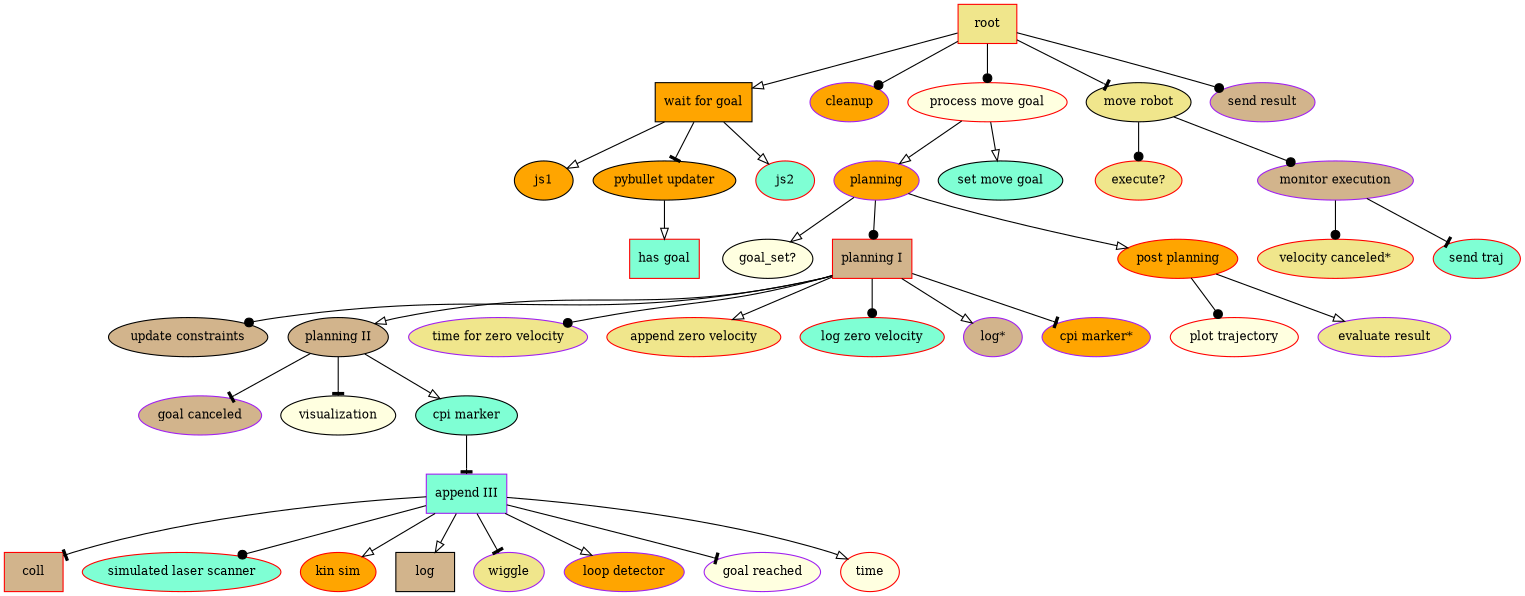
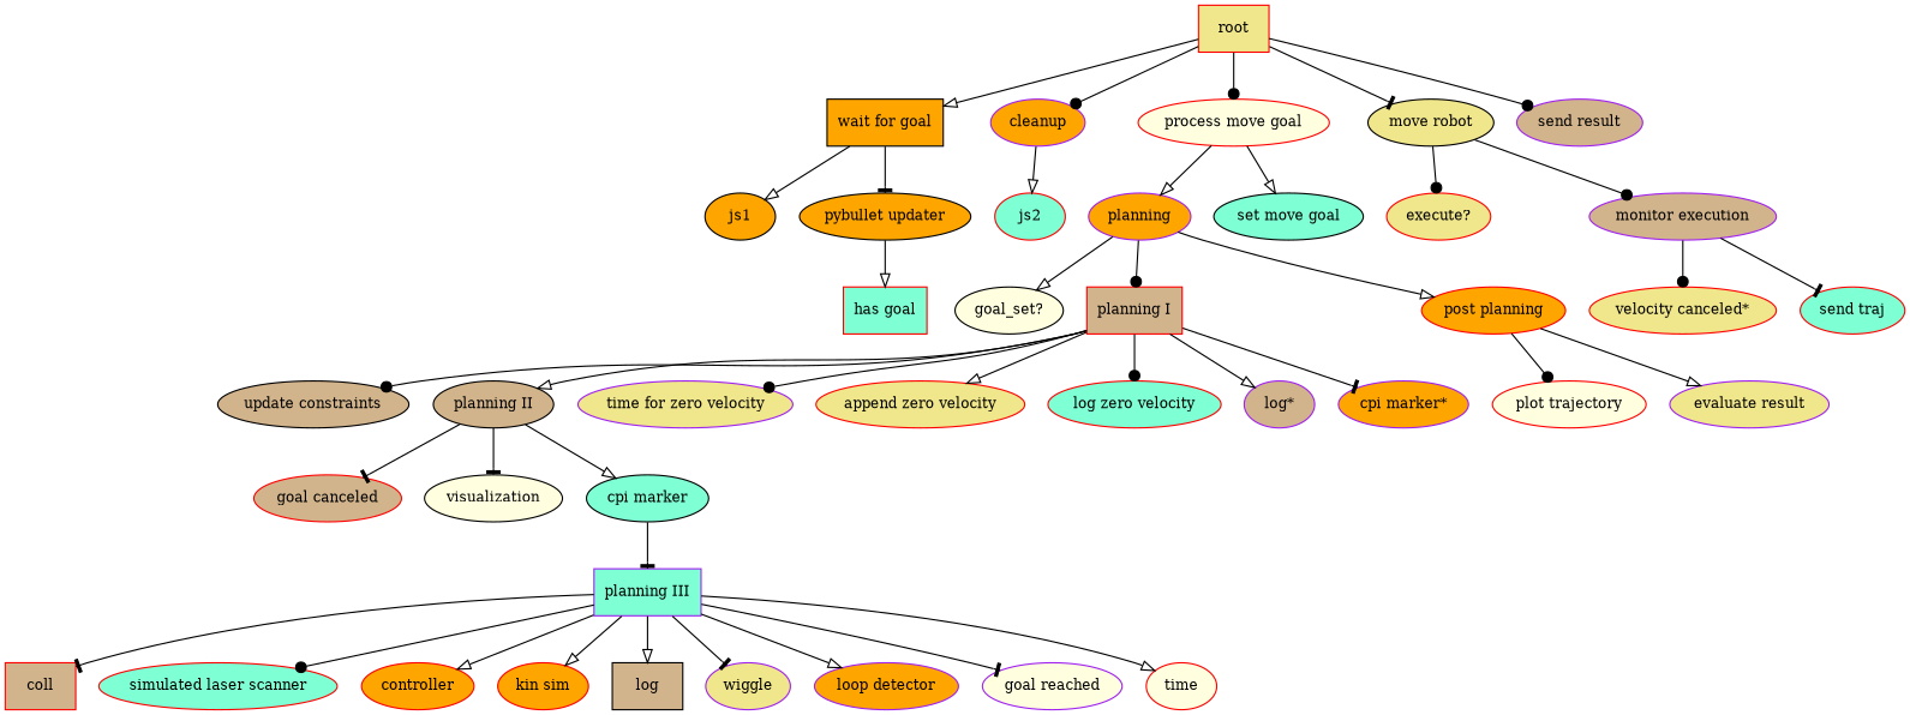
  digraph {
    fontname="times-roman"
    node [color=red fillcolor=orange fontcolor=black fontname="times-roman" fontsize=11 shape=ellipse style=filled]
    edge [arrowhead=onormal fontname="times-roman"]
    root [fillcolor=khaki shape=box]
    "wait for goal" [color=black shape=box]
    cleanup [color=purple]
    "process move goal" [fillcolor=lightyellow]
    "move robot" [color=black fillcolor=khaki]
    "send result" [color=purple fillcolor=tan]
    js1 [color=black]
    "pybullet updater" [color=black]
    js2 [fillcolor=aquamarine]
    planning [color=purple]
    "set move goal" [color=black fillcolor=aquamarine]
    "execute?" [fillcolor=khaki]
    "monitor execution" [color=purple fillcolor=tan]
    "has goal" [fillcolor=aquamarine shape=box]
    "goal_set?" [color=black fillcolor=lightyellow]
    "planning I" [fillcolor=tan shape=box]
    "post planning"
    "update constraints" [color=black fillcolor=tan]
    "planning II" [color=black fillcolor=tan]
    "time for zero velocity" [color=purple fillcolor=khaki]
    "append zero velocity" [fillcolor=khaki]
    "log zero velocity" [fillcolor=aquamarine]
    n23 [color=purple fillcolor=tan label="log*"]
    "cpi marker*" [color=purple]
    "plot trajectory" [fillcolor=lightyellow]
    "evaluate result" [color=purple fillcolor=khaki]
-   "goal canceled" [color=purple fillcolor=tan]
+   "goal canceled" [fillcolor=tan]
    visualization [color=black fillcolor=lightyellow]
    "cpi marker" [color=black fillcolor=aquamarine]
-   "planning III" [color=purple fillcolor=aquamarine shape=box label="append III"]
+   "planning III" [color=purple fillcolor=aquamarine shape=box]
    coll [fillcolor=tan shape=box]
    "simulated laser scanner" [fillcolor=aquamarine]
+   controller
    "kin sim"
    log [color=black fillcolor=tan shape=box]
    wiggle [color=purple fillcolor=khaki]
    "loop detector" [color=purple]
    "goal reached" [color=purple fillcolor=lightyellow]
    time [fillcolor=lightyellow]
    n40 [fillcolor=khaki label="velocity canceled*"]
    "send traj" [fillcolor=aquamarine]
    root -> "wait for goal"
    root -> cleanup [arrowhead=dot]
    root -> "process move goal" [arrowhead=dot]
    root -> "move robot" [arrowhead=tee]
    root -> "send result" [arrowhead=dot]
    "wait for goal" -> js1
    "wait for goal" -> "pybullet updater" [arrowhead=tee]
-   "wait for goal" -> js2
+   cleanup -> js2
    "process move goal" -> planning
    "process move goal" -> "set move goal"
    "move robot" -> "execute?" [arrowhead=dot]
    "move robot" -> "monitor execution" [arrowhead=dot]
    "pybullet updater" -> "has goal"
    planning -> "goal_set?"
    planning -> "planning I" [arrowhead=dot]
    planning -> "post planning"
    "monitor execution" -> n40 [arrowhead=dot]
    "monitor execution" -> "send traj" [arrowhead=tee]
    "planning I" -> "update constraints" [arrowhead=dot]
    "planning I" -> "planning II"
    "planning I" -> "time for zero velocity" [arrowhead=dot]
    "planning I" -> "append zero velocity"
    "planning I" -> "log zero velocity" [arrowhead=dot]
    "planning I" -> n23
    "planning I" -> "cpi marker*" [arrowhead=tee]
    "post planning" -> "plot trajectory" [arrowhead=dot]
    "post planning" -> "evaluate result"
    "planning II" -> "goal canceled" [arrowhead=tee]
    "planning II" -> visualization [arrowhead=tee]
    "planning II" -> "cpi marker"
    "cpi marker" -> "planning III" [arrowhead=tee]
    "planning III" -> coll [arrowhead=tee]
    "planning III" -> "simulated laser scanner" [arrowhead=dot]
+   "planning III" -> controller
    "planning III" -> "kin sim"
    "planning III" -> log
    "planning III" -> wiggle [arrowhead=tee]
    "planning III" -> "loop detector"
    "planning III" -> "goal reached" [arrowhead=tee]
    "planning III" -> time
  }
